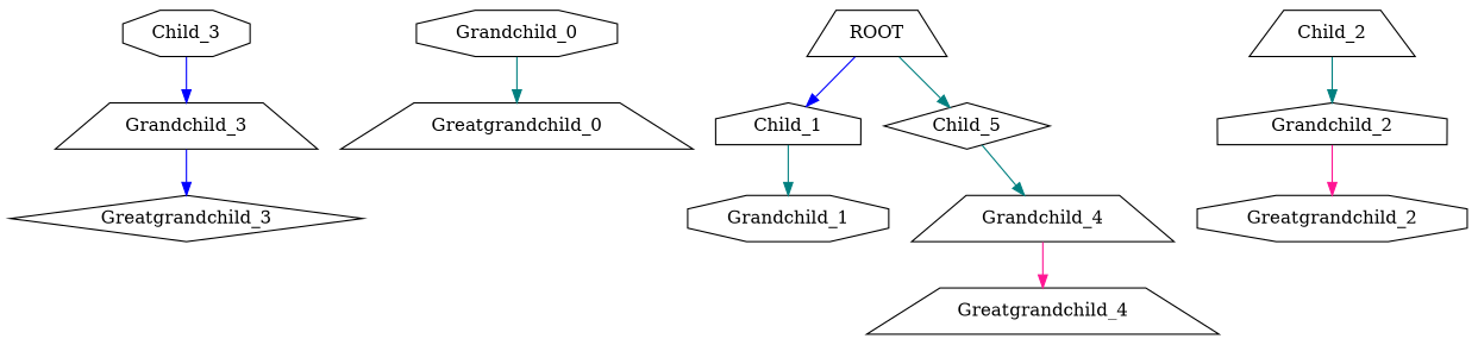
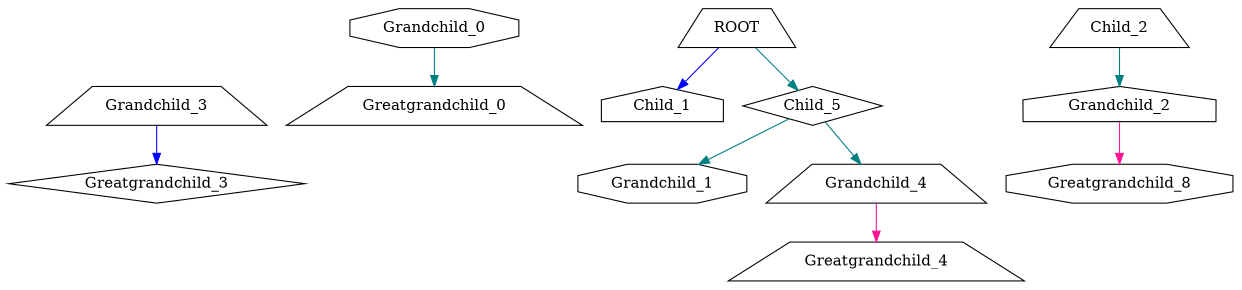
  strict digraph {
    node [shape=trapezium]
    edge [color=teal]
-   Child_3 [shape=octagon]
    Grandchild_3
    Greatgrandchild_3 [shape=diamond]
    Grandchild_0 [shape=octagon]
    Greatgrandchild_0
    Grandchild_1 [shape=octagon]
    Grandchild_4
    Greatgrandchild_4
    n9 [label=Child_5 shape=diamond]
    Grandchild_2 [shape=house]
-   Greatgrandchild_2 [shape=octagon]
+   Greatgrandchild_2 [shape=octagon label=Greatgrandchild_8]
    Child_1 [shape=house]
    Child_2
    ROOT
-   Child_3 -> Grandchild_3 [color=blue]
    Grandchild_3 -> Greatgrandchild_3 [color=blue]
    Grandchild_0 -> Greatgrandchild_0
    Grandchild_4 -> Greatgrandchild_4 [color=deeppink]
    n9 -> Grandchild_4
    Grandchild_2 -> Greatgrandchild_2 [color=deeppink]
-   Child_1 -> Grandchild_1
+   n9 -> Grandchild_1
    Child_2 -> Grandchild_2
    ROOT -> n9
    ROOT -> Child_1 [color=blue]
  }
